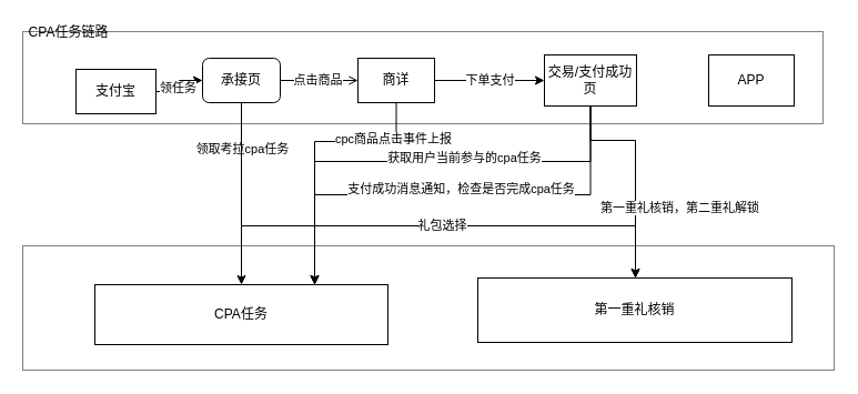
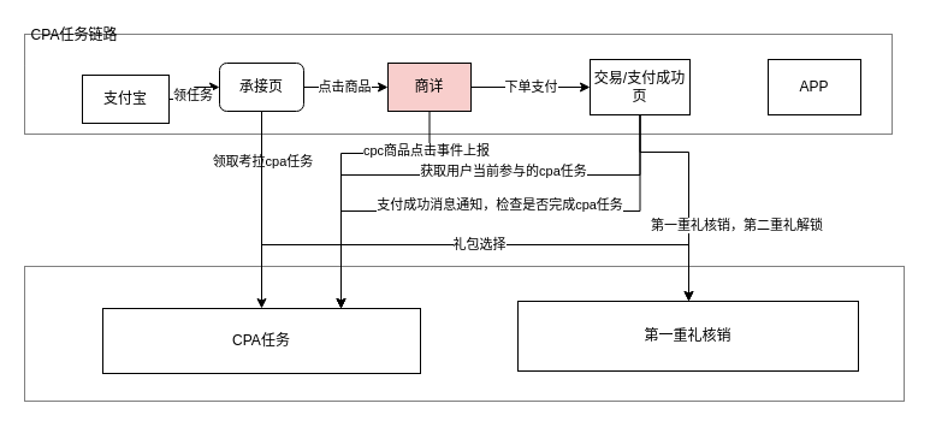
  <mxCell id="0" />
  <mxCell id="1" parent="0" />
  <mxCell id="2" value="" style="rounded=0;whiteSpace=wrap;html=1;dashed=1;dashPattern=1 1;" vertex="1" parent="1"><mxGeometry x="20" y="28" width="721" height="83" as="geometry" /></mxCell>
  <mxCell id="3" value="" style="rounded=0;whiteSpace=wrap;html=1;dashed=1;dashPattern=1 1;" vertex="1" parent="1"><mxGeometry x="20" y="221" width="731" height="112" as="geometry" /></mxCell>
- <mxCell id="4" style="edgeStyle=orthogonalEdgeStyle;rounded=0;orthogonalLoop=1;jettySize=auto;html=1;entryX=0;entryY=0.5;entryDx=0;entryDy=0;endArrow=open;" edge="1" parent="1" source="10" target="17"><mxGeometry relative="1" as="geometry" /></mxCell>
+ <mxCell id="4" style="edgeStyle=orthogonalEdgeStyle;rounded=0;orthogonalLoop=1;jettySize=auto;html=1;entryX=0;entryY=0.5;entryDx=0;entryDy=0;" edge="1" parent="1" source="10" target="17"><mxGeometry relative="1" as="geometry" /></mxCell>
  <mxCell id="5" value="点击商品" style="edgeLabel;html=1;align=center;verticalAlign=middle;resizable=0;points=[];" vertex="1" connectable="0" parent="4"><mxGeometry x="-0.065" y="1" relative="1" as="geometry"><mxPoint as="offset" /></mxGeometry></mxCell>
  <mxCell id="6" style="edgeStyle=orthogonalEdgeStyle;rounded=0;orthogonalLoop=1;jettySize=auto;html=1;" edge="1" parent="1" source="10" target="27"><mxGeometry relative="1" as="geometry" /></mxCell>
  <mxCell id="7" value="领取考拉cpa任务" style="edgeLabel;html=1;align=center;verticalAlign=middle;resizable=0;points=[];" vertex="1" connectable="0" parent="6"><mxGeometry x="-0.498" relative="1" as="geometry"><mxPoint as="offset" /></mxGeometry></mxCell>
  <mxCell id="8" style="edgeStyle=orthogonalEdgeStyle;rounded=0;orthogonalLoop=1;jettySize=auto;html=1;" edge="1" parent="1" source="10" target="26"><mxGeometry relative="1" as="geometry"><Array as="points"><mxPoint x="217" y="203" /><mxPoint x="572" y="203" /></Array></mxGeometry></mxCell>
  <mxCell id="9" value="礼包选择" style="edgeLabel;html=1;align=center;verticalAlign=middle;resizable=0;points=[];" vertex="1" connectable="0" parent="8"><mxGeometry x="0.135" y="1" relative="1" as="geometry"><mxPoint as="offset" /></mxGeometry></mxCell>
  <mxCell id="10" value="承接页" style="whiteSpace=wrap;html=1;rounded=1;" vertex="1" parent="1"><mxGeometry x="182" y="52" width="70" height="40" as="geometry" /></mxCell>
  <mxCell id="11" style="edgeStyle=orthogonalEdgeStyle;rounded=0;orthogonalLoop=1;jettySize=auto;html=1;entryX=0;entryY=0.5;entryDx=0;entryDy=0;" edge="1" parent="1" source="13" target="10"><mxGeometry relative="1" as="geometry" /></mxCell>
  <mxCell id="12" value="领任务" style="edgeLabel;html=1;align=center;verticalAlign=middle;resizable=0;points=[];" vertex="1" connectable="0" parent="11"><mxGeometry x="-0.038" y="2" relative="1" as="geometry"><mxPoint as="offset" /></mxGeometry></mxCell>
  <mxCell id="13" value="支付宝" style="rounded=0;whiteSpace=wrap;html=1;" vertex="1" parent="1"><mxGeometry x="68" y="62" width="72" height="40" as="geometry" /></mxCell>
  <mxCell id="14" value="下单支付" style="edgeStyle=orthogonalEdgeStyle;rounded=0;orthogonalLoop=1;jettySize=auto;html=1;exitX=1;exitY=0.5;exitDx=0;exitDy=0;entryX=0;entryY=0.5;entryDx=0;entryDy=0;" edge="1" parent="1" source="17" target="23"><mxGeometry relative="1" as="geometry" /></mxCell>
  <mxCell id="15" style="edgeStyle=orthogonalEdgeStyle;rounded=0;orthogonalLoop=1;jettySize=auto;html=1;entryX=0.75;entryY=0;entryDx=0;entryDy=0;" edge="1" parent="1" source="17" target="27"><mxGeometry relative="1" as="geometry"><Array as="points"><mxPoint x="357" y="127" /><mxPoint x="283" y="127" /></Array></mxGeometry></mxCell>
  <mxCell id="16" value="cpc商品点击事件上报" style="edgeLabel;html=1;align=center;verticalAlign=middle;resizable=0;points=[];" vertex="1" connectable="0" parent="15"><mxGeometry x="-0.596" relative="1" as="geometry"><mxPoint x="10" y="-3" as="offset" /></mxGeometry></mxCell>
- <mxCell id="17" value="商详" style="rounded=0;whiteSpace=wrap;html=1;" vertex="1" parent="1"><mxGeometry x="322" y="52" width="69" height="40" as="geometry" /></mxCell>
+ <mxCell id="17" value="商详" style="rounded=0;whiteSpace=wrap;html=1;fillColor=#f8cecc;" vertex="1" parent="1"><mxGeometry x="322" y="52" width="69" height="40" as="geometry" /></mxCell>
  <mxCell id="18" style="edgeStyle=orthogonalEdgeStyle;rounded=0;orthogonalLoop=1;jettySize=auto;html=1;entryX=0.75;entryY=0;entryDx=0;entryDy=0;" edge="1" parent="1" source="23" target="27"><mxGeometry relative="1" as="geometry"><Array as="points"><mxPoint x="532" y="145" /><mxPoint x="283" y="145" /></Array></mxGeometry></mxCell>
  <mxCell id="19" value="获取用户当前参与的cpa任务" style="edgeLabel;html=1;align=center;verticalAlign=middle;resizable=0;points=[];" vertex="1" connectable="0" parent="18"><mxGeometry x="-0.226" y="3" relative="1" as="geometry"><mxPoint x="-6" y="-7" as="offset" /></mxGeometry></mxCell>
  <mxCell id="20" value="支付成功消息通知，检查是否完成cpa任务" style="edgeStyle=orthogonalEdgeStyle;rounded=0;orthogonalLoop=1;jettySize=auto;html=1;entryX=0.75;entryY=0;entryDx=0;entryDy=0;" edge="1" parent="1" source="23" target="27"><mxGeometry x="-0.04" y="-5" relative="1" as="geometry"><Array as="points"><mxPoint x="532" y="175" /><mxPoint x="283" y="175" /></Array><mxPoint as="offset" /></mxGeometry></mxCell>
  <mxCell id="21" style="edgeStyle=orthogonalEdgeStyle;rounded=0;orthogonalLoop=1;jettySize=auto;html=1;" edge="1" parent="1" source="23" target="26"><mxGeometry relative="1" as="geometry"><Array as="points"><mxPoint x="532" y="126" /><mxPoint x="572" y="126" /></Array></mxGeometry></mxCell>
  <mxCell id="22" value="第一重礼核销，第二重礼解锁" style="edgeLabel;html=1;align=center;verticalAlign=middle;resizable=0;points=[];" vertex="1" connectable="0" parent="21"><mxGeometry x="0.212" y="1" relative="1" as="geometry"><mxPoint x="38" y="14" as="offset" /></mxGeometry></mxCell>
  <mxCell id="23" value="交易/支付成功页" style="rounded=0;whiteSpace=wrap;html=1;" vertex="1" parent="1"><mxGeometry x="490" y="49" width="83" height="46" as="geometry" /></mxCell>
  <mxCell id="24" value="APP" style="rounded=0;whiteSpace=wrap;html=1;" vertex="1" parent="1"><mxGeometry x="638" y="49" width="77" height="46" as="geometry" /></mxCell>
  <mxCell id="25" value="CPA任务链路" style="text;html=1;align=center;verticalAlign=middle;resizable=0;points=[];autosize=1;strokeColor=none;fillColor=none;" vertex="1" parent="1"><mxGeometry x="20" y="20" width="82" height="18" as="geometry" /></mxCell>
  <mxCell id="26" value="第一重礼核销" style="rounded=0;whiteSpace=wrap;html=1;" vertex="1" parent="1"><mxGeometry x="430" y="250" width="283" height="58" as="geometry" /></mxCell>
  <mxCell id="27" value="CPA任务" style="rounded=0;whiteSpace=wrap;html=1;" vertex="1" parent="1"><mxGeometry x="85" y="256" width="264" height="54" as="geometry" /></mxCell>
